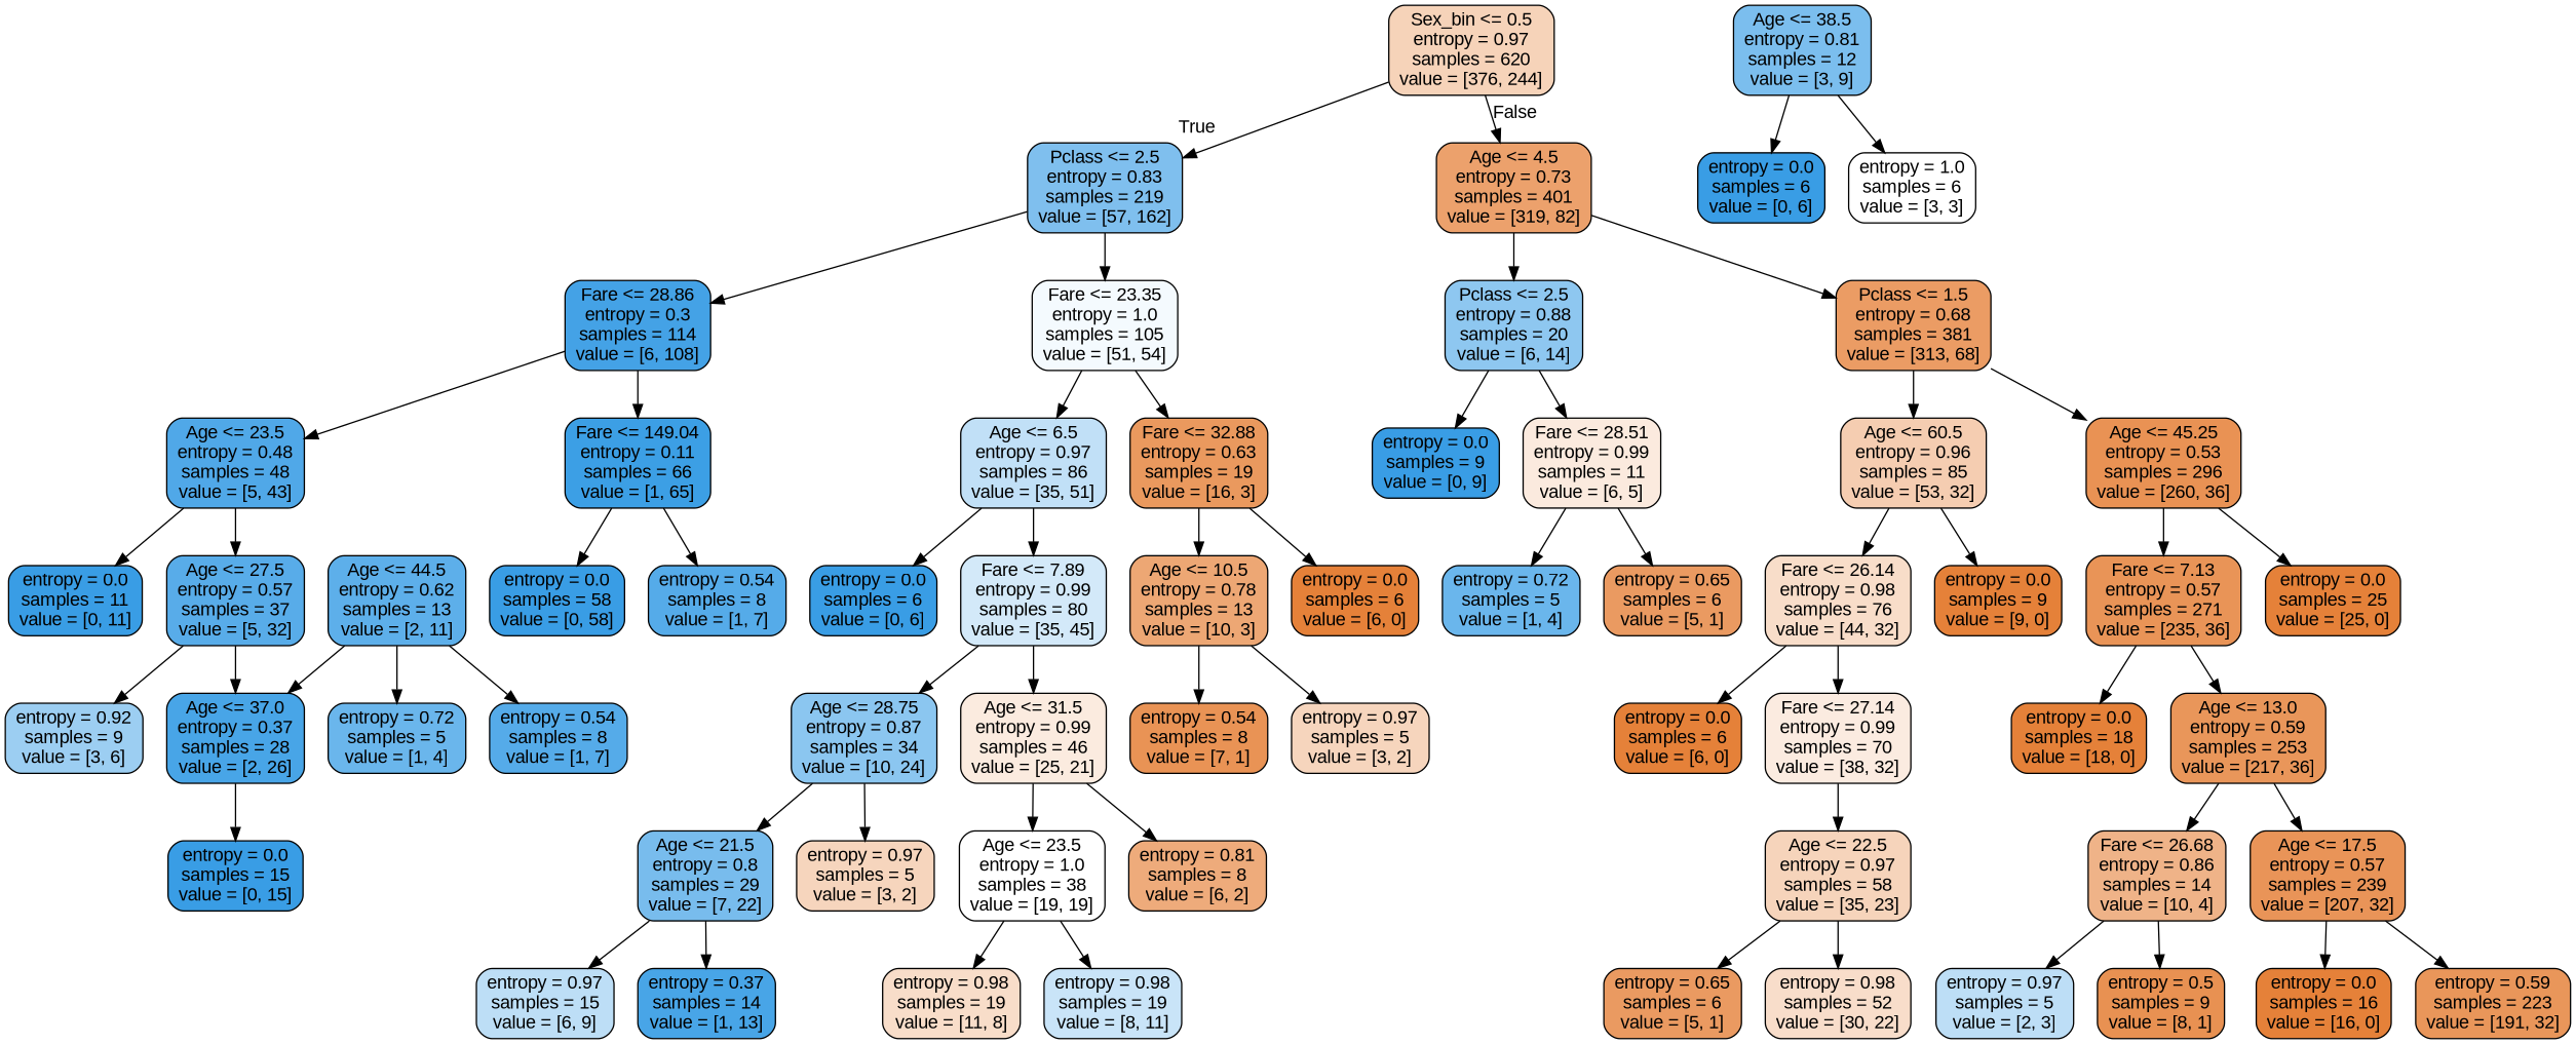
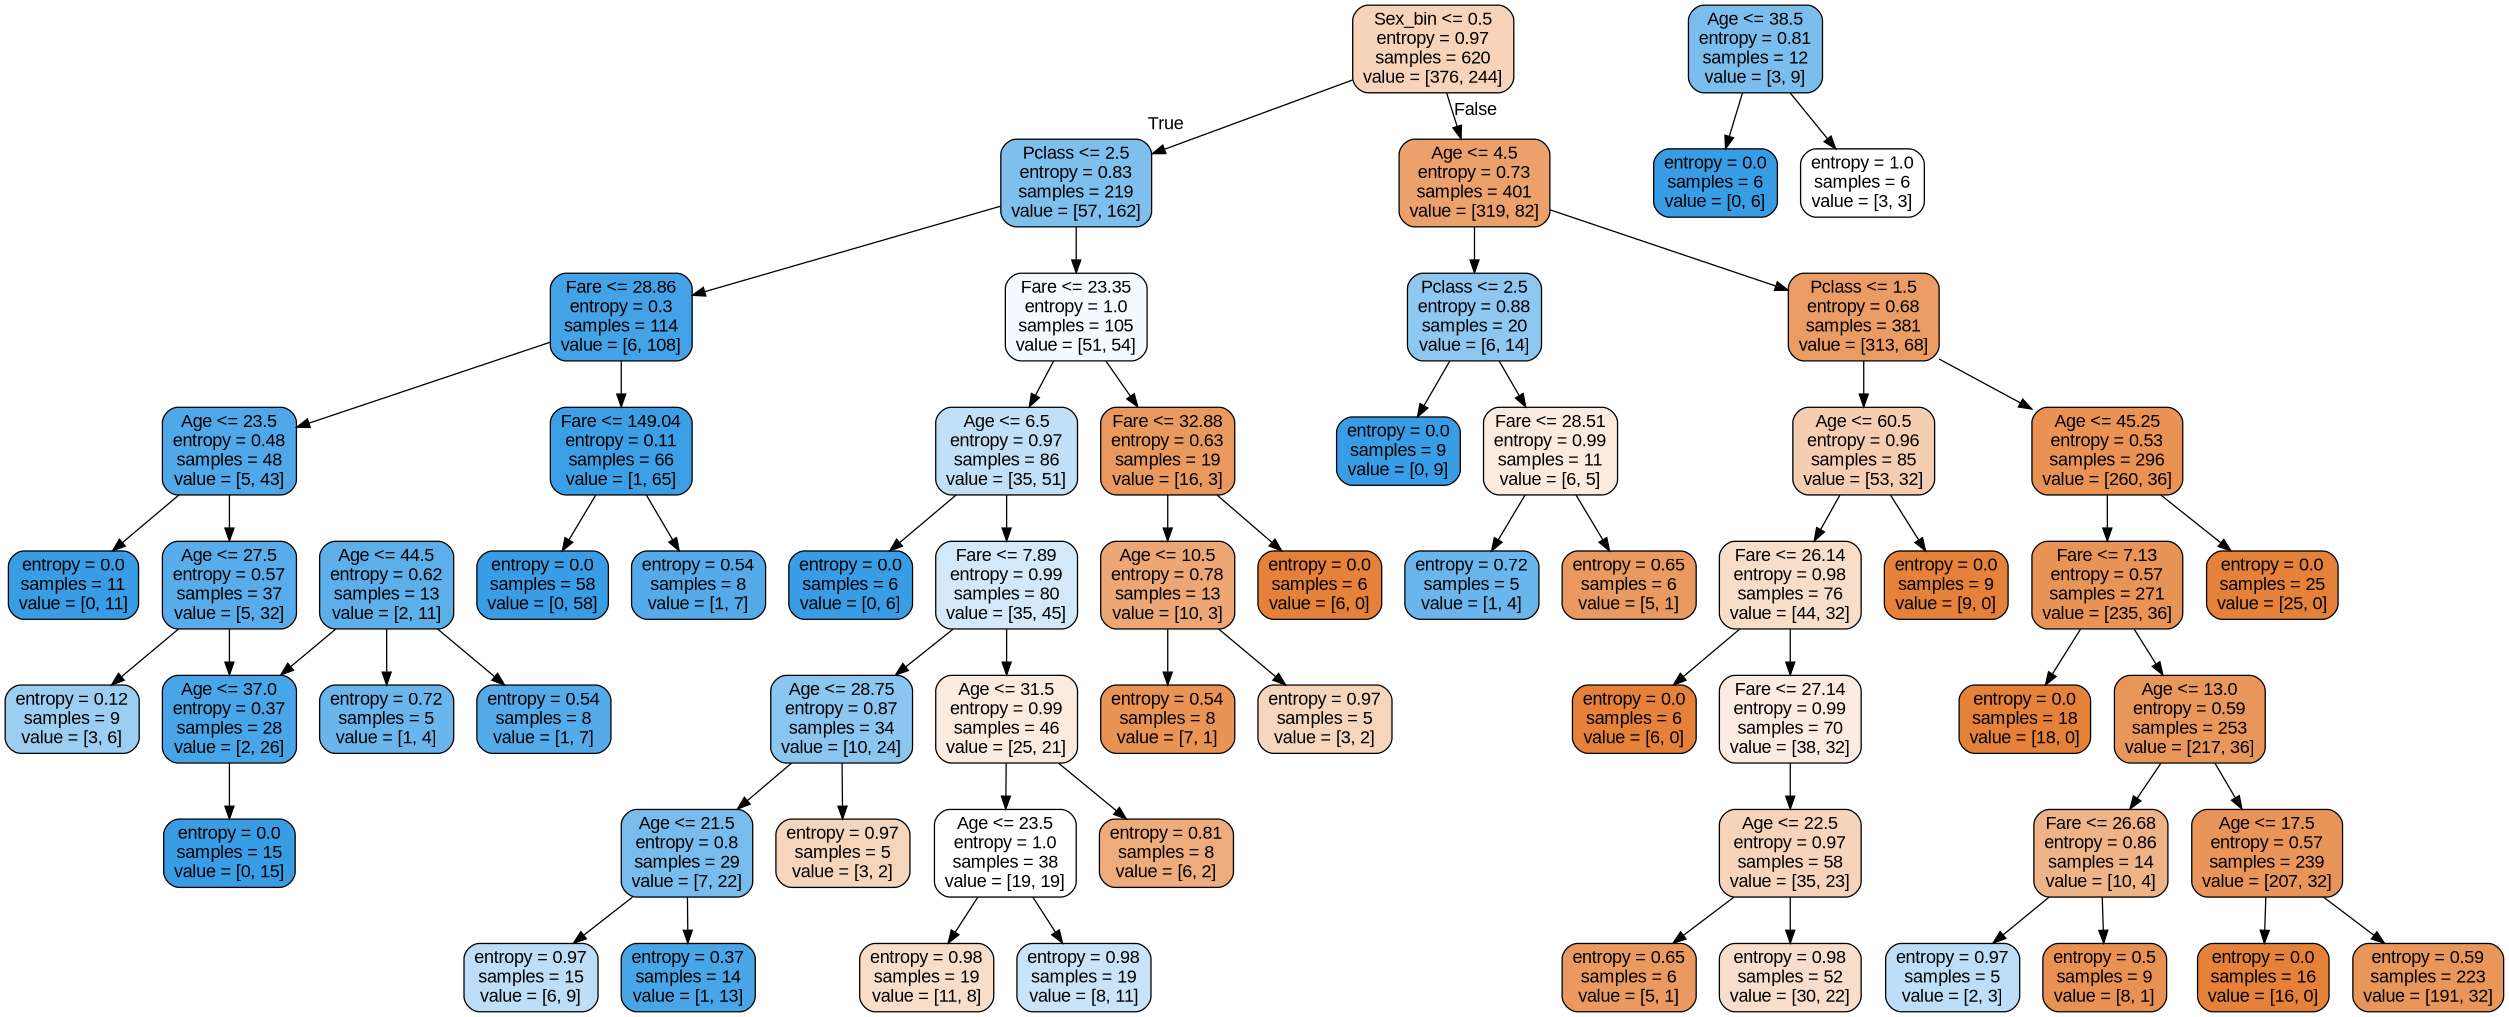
  digraph {
    fontname="Liberation Sans"
    node [color=black fillcolor="#399de5" fontname="Liberation Sans" shape=box style="filled, rounded"]
    edge [fontname="Liberation Sans"]
    n1 [fillcolor="#f6d3b9" label="Sex_bin <= 0.5\nentropy = 0.97\nsamples = 620\nvalue = [376, 244]"]
    n2 [fillcolor="#7fbfee" label="Pclass <= 2.5\nentropy = 0.83\nsamples = 219\nvalue = [57, 162]"]
    n3 [fillcolor="#eca16c" label="Age <= 4.5\nentropy = 0.73\nsamples = 401\nvalue = [319, 82]"]
    n4 [fillcolor="#44a2e6" label="Fare <= 28.86\nentropy = 0.3\nsamples = 114\nvalue = [6, 108]"]
    n5 [fillcolor="#f4fafe" label="Fare <= 23.35\nentropy = 1.0\nsamples = 105\nvalue = [51, 54]"]
    n6 [fillcolor="#8ec7f0" label="Pclass <= 2.5\nentropy = 0.88\nsamples = 20\nvalue = [6, 14]"]
    n7 [fillcolor="#eb9c64" label="Pclass <= 1.5\nentropy = 0.68\nsamples = 381\nvalue = [313, 68]"]
    n8 [fillcolor="#50a8e8" label="Age <= 23.5\nentropy = 0.48\nsamples = 48\nvalue = [5, 43]"]
    n9 [fillcolor="#3c9fe5" label="Fare <= 149.04\nentropy = 0.11\nsamples = 66\nvalue = [1, 65]"]
    n10 [fillcolor="#c1e0f7" label="Age <= 6.5\nentropy = 0.97\nsamples = 86\nvalue = [35, 51]"]
    n11 [fillcolor="#ea995e" label="Fare <= 32.88\nentropy = 0.63\nsamples = 19\nvalue = [16, 3]"]
    n12 [label="entropy = 0.0\nsamples = 11\nvalue = [0, 11]"]
    n13 [fillcolor="#58ace9" label="Age <= 27.5\nentropy = 0.57\nsamples = 37\nvalue = [5, 32]"]
    n14 [label="entropy = 0.0\nsamples = 58\nvalue = [0, 58]"]
    n15 [fillcolor="#55abe9" label="entropy = 0.54\nsamples = 8\nvalue = [1, 7]"]
-   n16 [fillcolor="#9ccef2" label="entropy = 0.92\nsamples = 9\nvalue = [3, 6]"]
+   n16 [fillcolor="#9ccef2" label="entropy = 0.12\nsamples = 9\nvalue = [3, 6]"]
    n17 [fillcolor="#48a5e7" label="Age <= 37.0\nentropy = 0.37\nsamples = 28\nvalue = [2, 26]"]
    n18 [label="entropy = 0.0\nsamples = 15\nvalue = [0, 15]"]
    n19 [fillcolor="#5dafea" label="Age <= 44.5\nentropy = 0.62\nsamples = 13\nvalue = [2, 11]"]
    n20 [fillcolor="#6ab6ec" label="entropy = 0.72\nsamples = 5\nvalue = [1, 4]"]
    n21 [fillcolor="#55abe9" label="entropy = 0.54\nsamples = 8\nvalue = [1, 7]"]
    n22 [label="entropy = 0.0\nsamples = 6\nvalue = [0, 6]"]
    n23 [fillcolor="#d3e9f9" label="Fare <= 7.89\nentropy = 0.99\nsamples = 80\nvalue = [35, 45]"]
    n24 [fillcolor="#eda774" label="Age <= 10.5\nentropy = 0.78\nsamples = 13\nvalue = [10, 3]"]
    n25 [fillcolor="#e58139" label="entropy = 0.0\nsamples = 6\nvalue = [6, 0]"]
    n26 [fillcolor="#8bc6f0" label="Age <= 28.75\nentropy = 0.87\nsamples = 34\nvalue = [10, 24]"]
    n27 [fillcolor="#fbebdf" label="Age <= 31.5\nentropy = 0.99\nsamples = 46\nvalue = [25, 21]"]
    n28 [fillcolor="#78bced" label="Age <= 21.5\nentropy = 0.8\nsamples = 29\nvalue = [7, 22]"]
    n29 [fillcolor="#f6d5bd" label="entropy = 0.97\nsamples = 5\nvalue = [3, 2]"]
    n30 [fillcolor="#ffffff" label="Age <= 23.5\nentropy = 1.0\nsamples = 38\nvalue = [19, 19]"]
    n31 [fillcolor="#eeab7b" label="entropy = 0.81\nsamples = 8\nvalue = [6, 2]"]
    n32 [fillcolor="#bddef6" label="entropy = 0.97\nsamples = 15\nvalue = [6, 9]"]
    n33 [fillcolor="#48a5e7" label="entropy = 0.37\nsamples = 14\nvalue = [1, 13]"]
    n34 [fillcolor="#f8ddc9" label="entropy = 0.98\nsamples = 19\nvalue = [11, 8]"]
    n35 [fillcolor="#c9e4f8" label="entropy = 0.98\nsamples = 19\nvalue = [8, 11]"]
    n36 [fillcolor="#e99355" label="entropy = 0.54\nsamples = 8\nvalue = [7, 1]"]
    n37 [fillcolor="#f6d5bd" label="entropy = 0.97\nsamples = 5\nvalue = [3, 2]"]
    n38 [label="entropy = 0.0\nsamples = 9\nvalue = [0, 9]"]
    n39 [fillcolor="#fbeade" label="Fare <= 28.51\nentropy = 0.99\nsamples = 11\nvalue = [6, 5]"]
    n40 [fillcolor="#f5cdb1" label="Age <= 60.5\nentropy = 0.96\nsamples = 85\nvalue = [53, 32]"]
    n41 [fillcolor="#e99254" label="Age <= 45.25\nentropy = 0.53\nsamples = 296\nvalue = [260, 36]"]
    n42 [fillcolor="#6ab6ec" label="entropy = 0.72\nsamples = 5\nvalue = [1, 4]"]
    n43 [fillcolor="#ea9a61" label="entropy = 0.65\nsamples = 6\nvalue = [5, 1]"]
    n44 [fillcolor="#f8ddc9" label="Fare <= 26.14\nentropy = 0.98\nsamples = 76\nvalue = [44, 32]"]
    n45 [fillcolor="#e58139" label="entropy = 0.0\nsamples = 9\nvalue = [9, 0]"]
    n46 [fillcolor="#e99457" label="Fare <= 7.13\nentropy = 0.57\nsamples = 271\nvalue = [235, 36]"]
    n47 [fillcolor="#e58139" label="entropy = 0.0\nsamples = 25\nvalue = [25, 0]"]
    n48 [fillcolor="#e58139" label="entropy = 0.0\nsamples = 6\nvalue = [6, 0]"]
    n49 [fillcolor="#fbebe0" label="Fare <= 27.14\nentropy = 0.99\nsamples = 70\nvalue = [38, 32]"]
    n50 [fillcolor="#f6d4bb" label="Age <= 22.5\nentropy = 0.97\nsamples = 58\nvalue = [35, 23]"]
    n51 [fillcolor="#7bbeee" label="Age <= 38.5\nentropy = 0.81\nsamples = 12\nvalue = [3, 9]"]
    n52 [label="entropy = 0.0\nsamples = 6\nvalue = [0, 6]"]
    n53 [fillcolor="#ffffff" label="entropy = 1.0\nsamples = 6\nvalue = [3, 3]"]
    n54 [fillcolor="#ea9a61" label="entropy = 0.65\nsamples = 6\nvalue = [5, 1]"]
    n55 [fillcolor="#f8ddca" label="entropy = 0.98\nsamples = 52\nvalue = [30, 22]"]
    n56 [fillcolor="#e58139" label="entropy = 0.0\nsamples = 18\nvalue = [18, 0]"]
    n57 [fillcolor="#e9965a" label="Age <= 13.0\nentropy = 0.59\nsamples = 253\nvalue = [217, 36]"]
    n58 [fillcolor="#efb388" label="Fare <= 26.68\nentropy = 0.86\nsamples = 14\nvalue = [10, 4]"]
    n59 [fillcolor="#e99458" label="Age <= 17.5\nentropy = 0.57\nsamples = 239\nvalue = [207, 32]"]
    n60 [fillcolor="#bddef6" label="entropy = 0.97\nsamples = 5\nvalue = [2, 3]"]
    n61 [fillcolor="#e89152" label="entropy = 0.5\nsamples = 9\nvalue = [8, 1]"]
    n62 [fillcolor="#e58139" label="entropy = 0.0\nsamples = 16\nvalue = [16, 0]"]
    n63 [fillcolor="#e9965a" label="entropy = 0.59\nsamples = 223\nvalue = [191, 32]"]
    n1 -> n2 [headlabel=True labelangle=45 labeldistance=2.5]
    n1 -> n3 [headlabel=False labelangle=-45 labeldistance=2.5]
    n2 -> n4
    n2 -> n5
    n3 -> n6
    n3 -> n7
    n4 -> n8
    n4 -> n9
    n5 -> n10
    n5 -> n11
    n6 -> n38
    n6 -> n39
    n7 -> n40
    n7 -> n41
    n8 -> n12
    n8 -> n13
    n9 -> n14
    n9 -> n15
    n10 -> n22
    n10 -> n23
    n11 -> n24
    n11 -> n25
    n13 -> n16
    n13 -> n17
    n17 -> n18
    n19 -> n17
    n19 -> n20
    n19 -> n21
    n23 -> n26
    n23 -> n27
    n24 -> n36
    n24 -> n37
    n26 -> n28
    n26 -> n29
    n27 -> n30
    n27 -> n31
    n28 -> n32
    n28 -> n33
    n30 -> n34
    n30 -> n35
    n39 -> n42
    n39 -> n43
    n40 -> n44
    n40 -> n45
    n41 -> n46
    n41 -> n47
    n44 -> n48
    n44 -> n49
    n46 -> n56
    n46 -> n57
    n49 -> n50
    n50 -> n54
    n50 -> n55
    n51 -> n52
    n51 -> n53
    n57 -> n58
    n57 -> n59
    n58 -> n60
    n58 -> n61
    n59 -> n62
    n59 -> n63
  }
